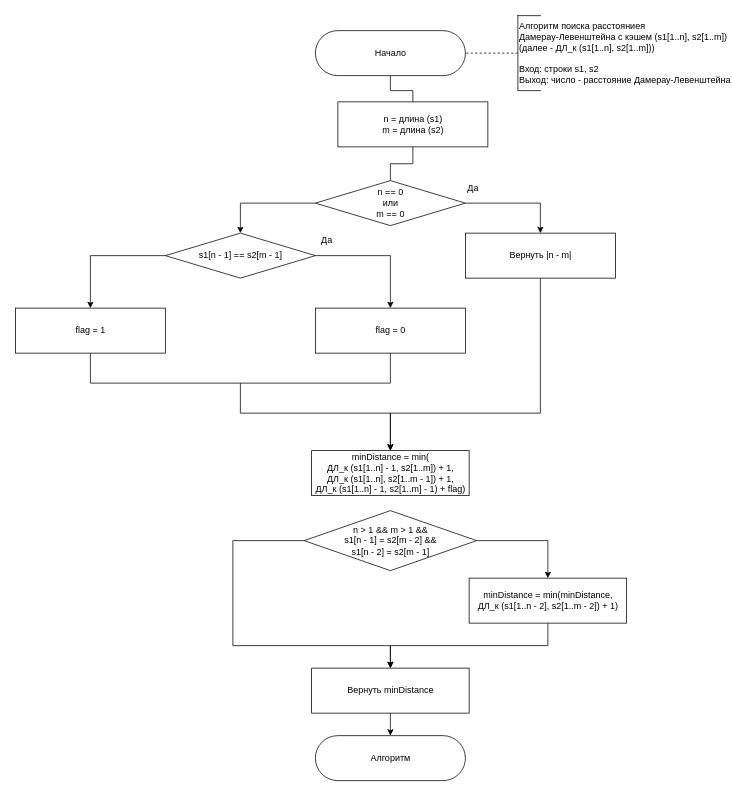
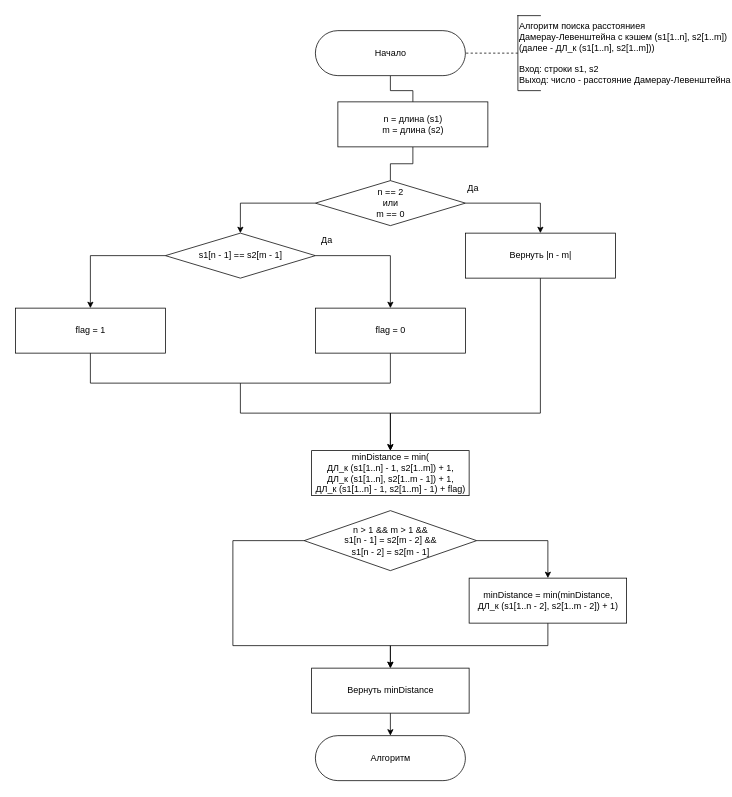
  <mxCell id="0" />
  <mxCell id="1" parent="0" />
  <mxCell id="2" style="edgeStyle=orthogonalEdgeStyle;rounded=0;orthogonalLoop=1;jettySize=auto;html=1;exitX=0.5;exitY=0.5;exitDx=0;exitDy=30;exitPerimeter=0;entryX=0.5;entryY=0;entryDx=0;entryDy=0;endArrow=none;endFill=0;" parent="1" source="3" target="5" edge="1"><mxGeometry relative="1" as="geometry" /></mxCell>
  <mxCell id="3" value="Начало" style="html=1;dashed=0;whitespace=wrap;shape=mxgraph.dfd.start" parent="1" vertex="1"><mxGeometry x="420" y="40" width="200" height="60" as="geometry" /></mxCell>
  <mxCell id="4" style="edgeStyle=orthogonalEdgeStyle;rounded=0;orthogonalLoop=1;jettySize=auto;html=1;exitX=0.5;exitY=1;exitDx=0;exitDy=0;entryX=0.5;entryY=0;entryDx=0;entryDy=0;endArrow=none;endFill=0;" parent="1" source="5" target="10" edge="1"><mxGeometry relative="1" as="geometry" /></mxCell>
  <mxCell id="5" value="n = длина (s1)&lt;br&gt;m = длина (s2)" style="html=1;dashed=0;whitespace=wrap;" parent="1" vertex="1"><mxGeometry x="450" y="135" width="200" height="60" as="geometry" /></mxCell>
  <mxCell id="6" value="" style="edgeStyle=orthogonalEdgeStyle;rounded=0;orthogonalLoop=1;jettySize=auto;html=1;endArrow=none;endFill=0;dashed=1;" parent="1" source="7" target="3" edge="1"><mxGeometry relative="1" as="geometry" /></mxCell>
  <mxCell id="7" value="&lt;div&gt;&lt;span&gt;Алгоритм поиска расстояниея&amp;nbsp;&lt;/span&gt;&lt;/div&gt;&lt;div&gt;&lt;span&gt;Дамерау-Левенштейна с кэшем (s1[1..n], s2[1..m])&lt;/span&gt;&lt;/div&gt;&lt;div&gt;&lt;span&gt;(далее - ДЛ_к (s1[1..n], s2[1..m]))&lt;/span&gt;&lt;/div&gt;&lt;div&gt;&lt;span&gt;&lt;br&gt;&lt;/span&gt;&lt;/div&gt;&lt;div&gt;Вход: строки s1, s2&lt;/div&gt;&lt;div&gt;Выход: число - расстояние Дамерау-Левенштейна&lt;/div&gt;" style="html=1;dashed=0;whitespace=wrap;shape=partialRectangle;right=0;align=left;" parent="1" vertex="1"><mxGeometry x="690" y="20" width="30" height="100" as="geometry" /></mxCell>
  <mxCell id="8" style="edgeStyle=orthogonalEdgeStyle;rounded=0;orthogonalLoop=1;jettySize=auto;html=1;exitX=1;exitY=0.5;exitDx=0;exitDy=0;entryX=0.5;entryY=0;entryDx=0;entryDy=0;endArrow=classic;endFill=1;" parent="1" source="10" target="12" edge="1"><mxGeometry relative="1" as="geometry" /></mxCell>
  <mxCell id="9" style="edgeStyle=orthogonalEdgeStyle;rounded=0;orthogonalLoop=1;jettySize=auto;html=1;exitX=0;exitY=0.5;exitDx=0;exitDy=0;entryX=0.5;entryY=0;entryDx=0;entryDy=0;endArrow=classic;endFill=1;" parent="1" source="10" target="16" edge="1"><mxGeometry relative="1" as="geometry" /></mxCell>
- <mxCell id="10" value="n == 0&lt;br&gt;или&lt;br&gt;m == 0" style="shape=rhombus;html=1;dashed=0;whitespace=wrap;perimeter=rhombusPerimeter;" parent="1" vertex="1"><mxGeometry x="420" y="240" width="200" height="60" as="geometry" /></mxCell>
+ <mxCell id="10" value="n == 2&lt;br&gt;или&lt;br&gt;m == 0" style="shape=rhombus;html=1;dashed=0;whitespace=wrap;perimeter=rhombusPerimeter;" parent="1" vertex="1"><mxGeometry x="420" y="240" width="200" height="60" as="geometry" /></mxCell>
  <mxCell id="11" style="edgeStyle=orthogonalEdgeStyle;rounded=0;orthogonalLoop=1;jettySize=auto;html=1;exitX=0.5;exitY=1;exitDx=0;exitDy=0;endArrow=classic;endFill=1;entryX=0.5;entryY=0;entryDx=0;entryDy=0;" parent="1" source="12" target="22" edge="1"><mxGeometry relative="1" as="geometry"><mxPoint x="320" y="530" as="targetPoint" /><Array as="points"><mxPoint x="720" y="550" /><mxPoint x="520" y="550" /></Array></mxGeometry></mxCell>
  <mxCell id="12" value="Вернуть |n - m|" style="html=1;dashed=0;whitespace=wrap;" parent="1" vertex="1"><mxGeometry x="620" y="310" width="200" height="60" as="geometry" /></mxCell>
  <mxCell id="13" value="Да" style="text;html=1;align=center;verticalAlign=middle;resizable=0;points=[];autosize=1;strokeColor=none;" parent="1" vertex="1"><mxGeometry x="615" y="240" width="30" height="20" as="geometry" /></mxCell>
  <mxCell id="14" style="edgeStyle=orthogonalEdgeStyle;rounded=0;orthogonalLoop=1;jettySize=auto;html=1;exitX=0;exitY=0.5;exitDx=0;exitDy=0;entryX=0.5;entryY=0;entryDx=0;entryDy=0;endArrow=classic;endFill=1;" parent="1" source="16" target="20" edge="1"><mxGeometry relative="1" as="geometry" /></mxCell>
  <mxCell id="15" style="edgeStyle=orthogonalEdgeStyle;rounded=0;orthogonalLoop=1;jettySize=auto;html=1;exitX=1;exitY=0.5;exitDx=0;exitDy=0;entryX=0.5;entryY=0;entryDx=0;entryDy=0;endArrow=classic;endFill=1;" parent="1" source="16" target="18" edge="1"><mxGeometry relative="1" as="geometry" /></mxCell>
  <mxCell id="16" value="s1[n - 1] == s2[m - 1]" style="shape=rhombus;html=1;dashed=0;whitespace=wrap;perimeter=rhombusPerimeter;" parent="1" vertex="1"><mxGeometry x="220" y="310" width="200" height="60" as="geometry" /></mxCell>
  <mxCell id="17" style="edgeStyle=orthogonalEdgeStyle;rounded=0;orthogonalLoop=1;jettySize=auto;html=1;exitX=0.5;exitY=1;exitDx=0;exitDy=0;entryX=0.5;entryY=0;entryDx=0;entryDy=0;endArrow=classic;endFill=1;" parent="1" source="18" target="22" edge="1"><mxGeometry relative="1" as="geometry"><Array as="points"><mxPoint x="520" y="510" /><mxPoint x="320" y="510" /><mxPoint x="320" y="550" /><mxPoint x="520" y="550" /></Array></mxGeometry></mxCell>
  <mxCell id="18" value="flag = 0" style="html=1;dashed=0;whitespace=wrap;" parent="1" vertex="1"><mxGeometry x="420" y="410" width="200" height="60" as="geometry" /></mxCell>
  <mxCell id="19" style="edgeStyle=orthogonalEdgeStyle;rounded=0;orthogonalLoop=1;jettySize=auto;html=1;exitX=0.5;exitY=1;exitDx=0;exitDy=0;endArrow=none;endFill=0;" parent="1" source="20" edge="1"><mxGeometry relative="1" as="geometry"><mxPoint x="320" y="510" as="targetPoint" /><Array as="points"><mxPoint x="120" y="510" /><mxPoint x="320" y="510" /></Array></mxGeometry></mxCell>
  <mxCell id="20" value="flag = 1" style="html=1;dashed=0;whitespace=wrap;" parent="1" vertex="1"><mxGeometry x="20" y="410" width="200" height="60" as="geometry" /></mxCell>
  <mxCell id="21" value="Да" style="text;html=1;align=center;verticalAlign=middle;resizable=0;points=[];autosize=1;strokeColor=none;" parent="1" vertex="1"><mxGeometry x="420" y="310" width="30" height="20" as="geometry" /></mxCell>
  <mxCell id="22" value="minDistance = min(&lt;br&gt;&lt;span style=&quot;text-align: left&quot;&gt;ДЛ_к&lt;/span&gt;&lt;span style=&quot;text-align: left&quot;&gt;&amp;nbsp;(s1[1..n] - 1, s2[1..m]) + 1,&lt;br&gt;&lt;/span&gt;&lt;span style=&quot;text-align: left&quot;&gt;ДЛ_к&lt;/span&gt;&lt;span style=&quot;text-align: left&quot;&gt;&amp;nbsp;(s1[1..n], s2[1..m - 1]) + 1,&lt;br&gt;&lt;/span&gt;&lt;span style=&quot;text-align: left&quot;&gt;ДЛ_к&lt;/span&gt;&lt;span style=&quot;text-align: left&quot;&gt;&amp;nbsp;(s1[1..n] - 1, s2[1..m] - 1) +&amp;nbsp;&lt;/span&gt;&lt;span style=&quot;text-align: left&quot;&gt;flag&lt;/span&gt;&lt;span style=&quot;text-align: left&quot;&gt;)&lt;/span&gt;&lt;span style=&quot;text-align: left&quot;&gt;&lt;br&gt;&lt;/span&gt;" style="html=1;dashed=0;whitespace=wrap;" parent="1" vertex="1"><mxGeometry x="415" y="600" width="210" height="60" as="geometry" /></mxCell>
  <mxCell id="23" value="Алгоритм" style="html=1;dashed=0;whitespace=wrap;shape=mxgraph.dfd.start" parent="1" vertex="1"><mxGeometry x="420" y="980" width="200" height="60" as="geometry" /></mxCell>
  <mxCell id="24" style="edgeStyle=none;html=1;exitX=1;exitY=0.5;exitDx=0;exitDy=0;entryX=0.5;entryY=0;entryDx=0;entryDy=0;rounded=0;" parent="1" source="26" target="28" edge="1"><mxGeometry relative="1" as="geometry"><Array as="points"><mxPoint x="730" y="720" /></Array></mxGeometry></mxCell>
  <mxCell id="25" style="edgeStyle=none;rounded=0;html=1;exitX=0;exitY=0.5;exitDx=0;exitDy=0;entryX=0.5;entryY=0;entryDx=0;entryDy=0;" parent="1" source="26" target="30" edge="1"><mxGeometry relative="1" as="geometry"><Array as="points"><mxPoint x="310" y="720" /><mxPoint x="310" y="860" /><mxPoint x="520" y="860" /></Array></mxGeometry></mxCell>
  <mxCell id="26" value="n &amp;gt; 1 &amp;amp;&amp;amp; m &amp;gt; 1 &amp;amp;&amp;amp;&lt;br&gt;s1[n - 1] = s2[m - 2] &amp;amp;&amp;amp;&lt;br&gt;s1[n - 2] = s2[m - 1]" style="shape=rhombus;html=1;dashed=0;whitespace=wrap;perimeter=rhombusPerimeter;" parent="1" vertex="1"><mxGeometry x="405" y="680" width="230" height="80" as="geometry" /></mxCell>
  <mxCell id="27" style="edgeStyle=none;rounded=0;html=1;exitX=0.5;exitY=1;exitDx=0;exitDy=0;entryX=0.5;entryY=0;entryDx=0;entryDy=0;" parent="1" source="28" target="30" edge="1"><mxGeometry relative="1" as="geometry"><Array as="points"><mxPoint x="730" y="860" /><mxPoint x="520" y="860" /></Array></mxGeometry></mxCell>
  <mxCell id="28" value="minDistance = min(minDistance,&lt;br&gt;&lt;span style=&quot;text-align: left&quot;&gt;ДЛ_к (s1[1..n - 2], s2[1..m - 2]) + 1)&lt;/span&gt;&lt;span style=&quot;text-align: left&quot;&gt;&lt;br&gt;&lt;/span&gt;" style="html=1;dashed=0;whitespace=wrap;" parent="1" vertex="1"><mxGeometry x="625" y="770" width="210" height="60" as="geometry" /></mxCell>
  <mxCell id="29" style="edgeStyle=none;rounded=0;html=1;exitX=0.5;exitY=1;exitDx=0;exitDy=0;entryX=0.5;entryY=0.5;entryDx=0;entryDy=-30;entryPerimeter=0;" parent="1" source="30" target="23" edge="1"><mxGeometry relative="1" as="geometry" /></mxCell>
  <mxCell id="30" value="&lt;span style=&quot;text-align: left&quot;&gt;Вернуть minDistance&lt;br&gt;&lt;/span&gt;" style="html=1;dashed=0;whitespace=wrap;" parent="1" vertex="1"><mxGeometry x="415" y="890" width="210" height="60" as="geometry" /></mxCell>
